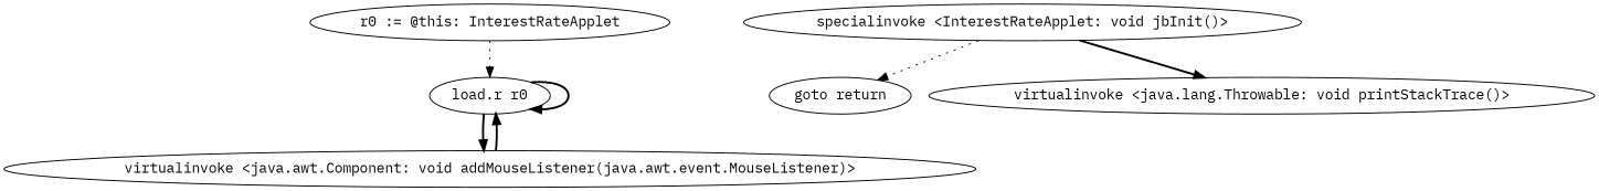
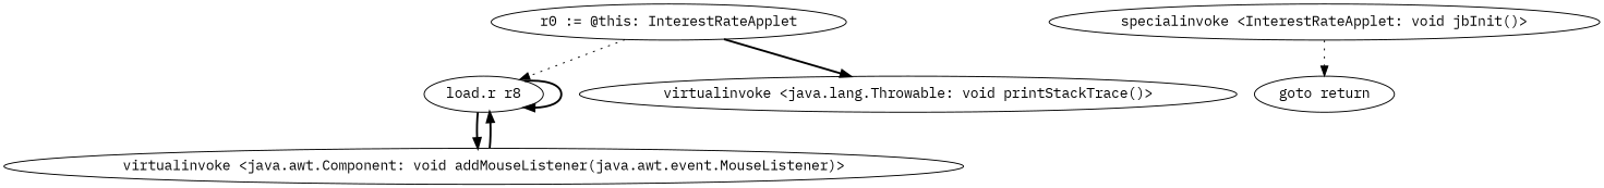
  digraph {
    fontname="IBM Plex Mono"
    node [fontname="IBM Plex Mono"]
    edge [fontname="IBM Plex Mono" style=bold]
    "r0 := @this: InterestRateApplet"
-   "load.r r0"
+   "load.r r0" [label="load.r r8"]
    "virtualinvoke <java.awt.Component: void addMouseListener(java.awt.event.MouseListener)>"
    "specialinvoke <InterestRateApplet: void jbInit()>"
    "goto return"
    "virtualinvoke <java.lang.Throwable: void printStackTrace()>"
    "r0 := @this: InterestRateApplet" -> "load.r r0" [style=dotted]
    "load.r r0" -> "load.r r0"
    "load.r r0" -> "virtualinvoke <java.awt.Component: void addMouseListener(java.awt.event.MouseListener)>"
    "virtualinvoke <java.awt.Component: void addMouseListener(java.awt.event.MouseListener)>" -> "load.r r0"
    "specialinvoke <InterestRateApplet: void jbInit()>" -> "goto return" [style=dotted]
-   "specialinvoke <InterestRateApplet: void jbInit()>" -> "virtualinvoke <java.lang.Throwable: void printStackTrace()>"
+   "r0 := @this: InterestRateApplet" -> "virtualinvoke <java.lang.Throwable: void printStackTrace()>"
  }
